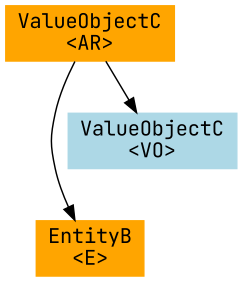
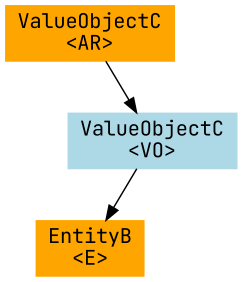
  digraph {
    fontname="JetBrains Mono"
    node [color=orange fontname="JetBrains Mono" shape=box style=filled]
    edge [fontname="JetBrains Mono"]
    n1 [label="ValueObjectC\l<AR>"]
    n2 [label="EntityB\l<E>"]
    n3 [color=lightblue label="ValueObjectC\l<VO>"]
-   n1 -> n2
+   n3 -> n2
    n1 -> n3
  }
